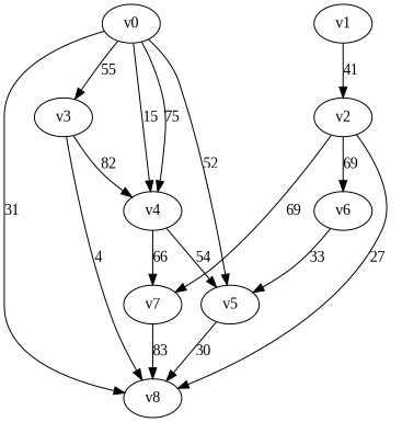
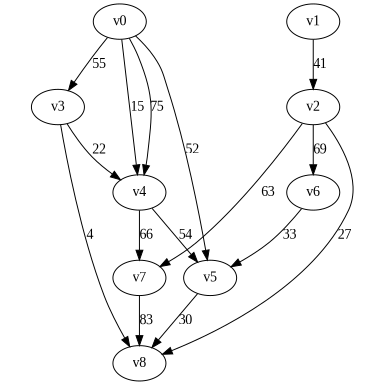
  digraph {
    fontname="Liberation Serif"
    node [fontname="Liberation Serif"]
    edge [fontname="Liberation Serif"]
    v0
    v4
    v3
    v8
    v5
    v7
    v2
    v6
    v1
    v0 -> v4 [label=15]
    v0 -> v4 [label=75]
    v0 -> v3 [label=55]
-   v0 -> v8 [label=31]
    v0 -> v5 [label=52]
    v4 -> v5 [label=54]
    v4 -> v7 [label=66]
-   v3 -> v4 [label=82]
+   v3 -> v4 [label=22]
    v3 -> v8 [label=4]
    v5 -> v8 [label=30]
    v7 -> v8 [label=83]
    v2 -> v8 [label=27]
-   v2 -> v7 [label=69]
+   v2 -> v7 [label=63]
    v2 -> v6 [label=69]
    v6 -> v5 [label=33]
    v1 -> v2 [label=41]
  }
